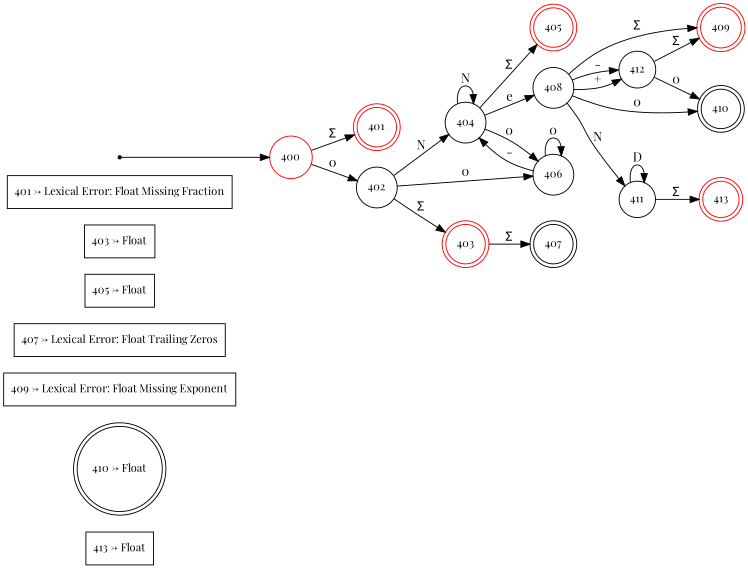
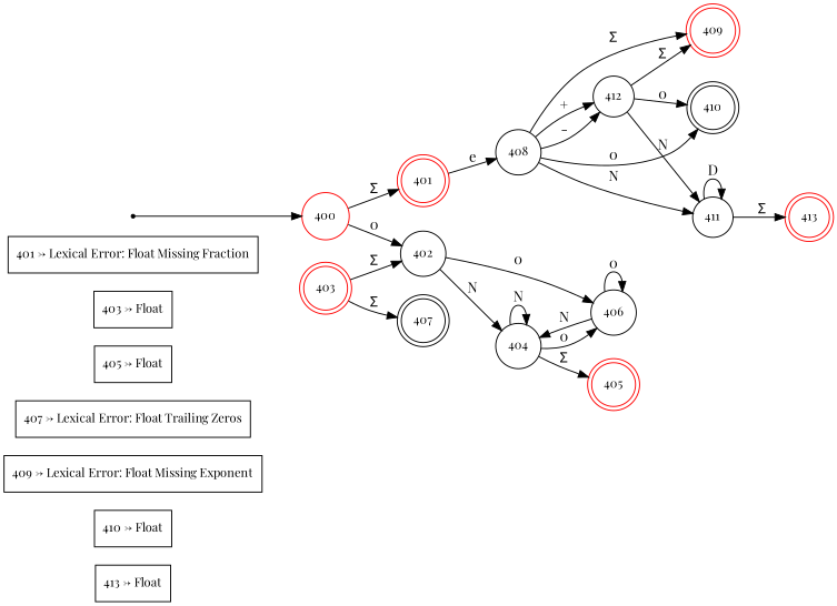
  digraph {
    fontname="Playfair Display"
    rankdir=LR
    node [fontname="Playfair Display" fontsize=12 shape=rectangle color=black]
    edge [fontname="Playfair Display"]
    n1 [label="413 -> Float" color=""]
-   n2 [label="410 -> Float" shape=doublecircle color=""]
+   n2 [label="410 -> Float" color=""]
    n3 [label="409 -> Lexical Error: Float Missing Exponent" color=""]
    n4 [label="407 -> Lexical Error: Float Trailing Zeros" color=""]
    n5 [label="405 -> Float" color=""]
    n6 [label="403 -> Float" color=""]
    n7 [label="401 -> Lexical Error: Float Missing Fraction" color=""]
    n8 [color=red label=400 shape=circle]
    n9 [color=red label=401 shape=doublecircle]
    n10 [label=402 shape=circle]
    n11 [label=404 shape=circle]
    n12 [color=red label=403 shape=doublecircle]
    n13 [label=406 shape=circle]
    n14 [color=red label=405 shape=doublecircle]
    n15 [label=408 shape=circle]
    n16 [label=407 shape=doublecircle]
    n17 [color=red label=409 shape=doublecircle]
    n18 [label=410 shape=doublecircle]
    n19 [label=411 shape=circle]
    n20 [label=412 shape=circle]
    n21 [color=red label=413 shape=doublecircle]
    n22 [label=413 shape=point]
    n8 -> n9 [label="Σ"]
    n8 -> n10 [label=0]
    n10 -> n11 [label=N]
-   n10 -> n12 [label="Σ"]
+   n12 -> n10 [label="Σ"]
    n10 -> n13 [label=0]
    n11 -> n11 [label=N]
    n11 -> n13 [label=0]
    n11 -> n14 [label="Σ"]
-   n11 -> n15 [label=e]
+   n9 -> n15 [label=e]
    n12 -> n16 [label="Σ"]
-   n13 -> n11 [label="-"]
+   n13 -> n11 [label=N]
    n13 -> n13 [label=0]
    n15 -> n17 [label="Σ"]
    n15 -> n18 [label=0]
    n15 -> n19 [label=N]
    n15 -> n20 [label="+"]
    n15 -> n20 [label="-"]
    n19 -> n19 [label=D]
    n19 -> n21 [label="Σ"]
    n20 -> n17 [label="Σ"]
    n20 -> n18 [label=0]
+   n20 -> n19 [label=N]
    n22 -> n8
  }
